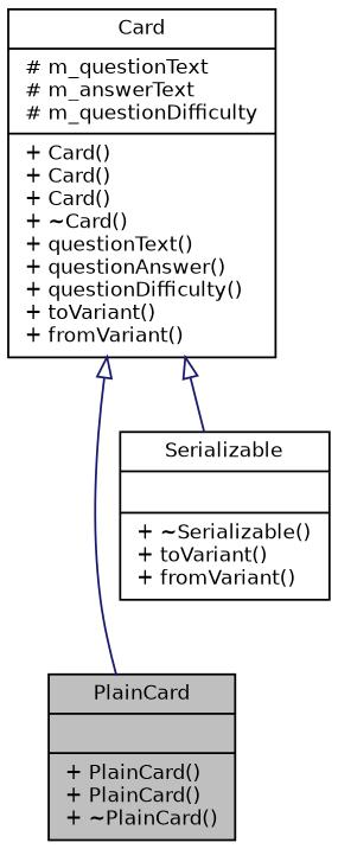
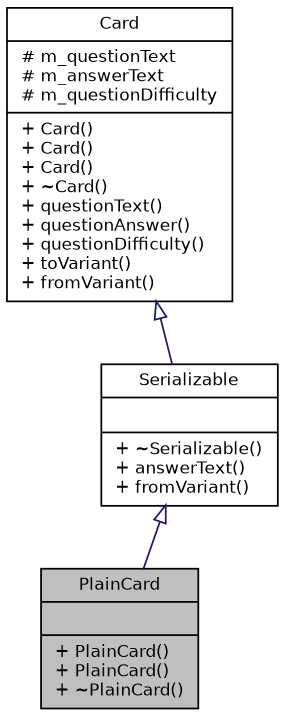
  digraph {
    node [color=black fillcolor=white fontname=Helvetica fontsize=10 shape=record style=filled]
    edge [arrowtail=onormal color=midnightblue dir=back fontname=Helvetica fontsize=10 labelfontname=Helvetica labelfontsize=10 style=solid]
    n1 [fillcolor=grey75 fontcolor=black height=0.2 label="{PlainCard\n||+ PlainCard()\l+ PlainCard()\l+ ~PlainCard()\l}" width=0.4]
    n2 [height=0.2 label="{Card\n|# m_questionText\l# m_answerText\l# m_questionDifficulty\l|+ Card()\l+ Card()\l+ Card()\l+ ~Card()\l+ questionText()\l+ questionAnswer()\l+ questionDifficulty()\l+ toVariant()\l+ fromVariant()\l}" width=0.4]
-   n3 [height=0.2 label="{Serializable\n||+ ~Serializable()\l+ toVariant()\l+ fromVariant()\l}" width=0.4]
-   n2 -> n1
+   n3 [height=0.2 label="{Serializable\n||+ ~Serializable()\l+ answerText()\l+ fromVariant()\l}" width=0.4]
+   n3 -> n1
    n2 -> n3
  }
